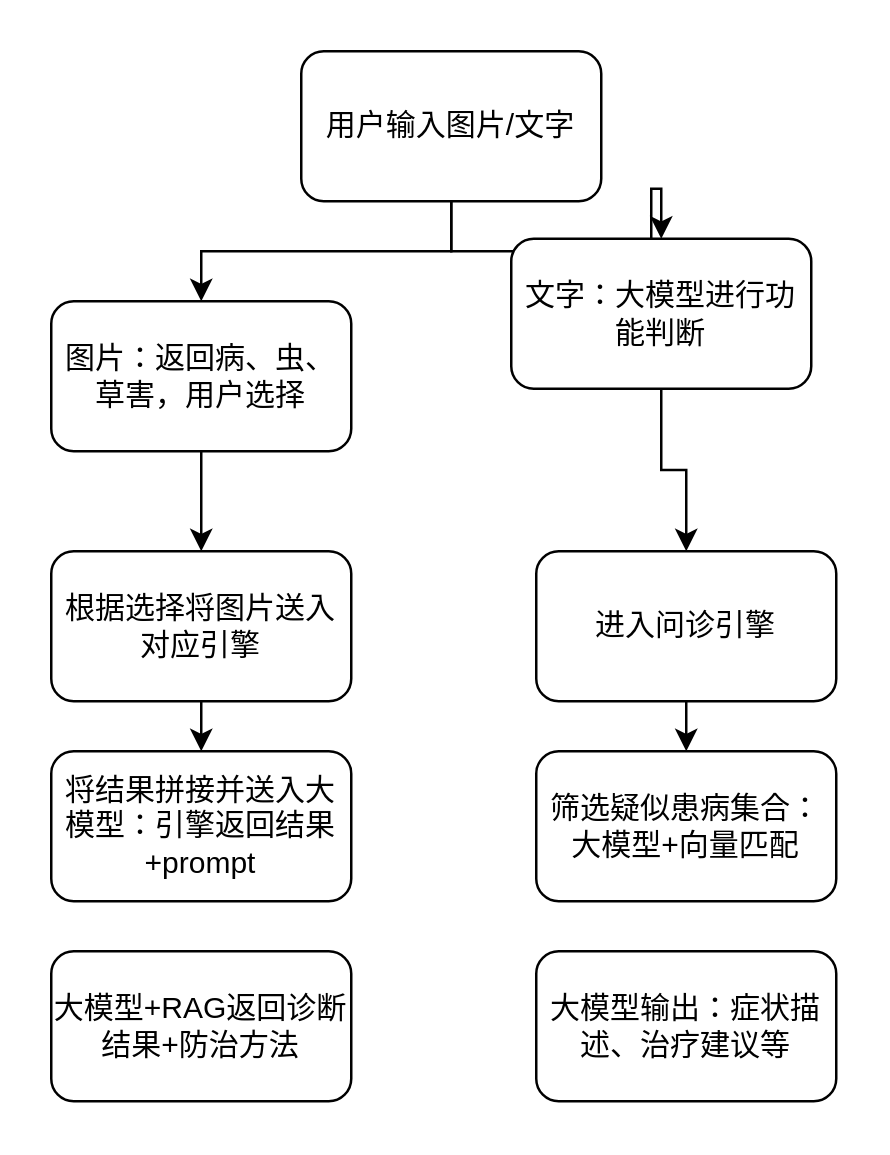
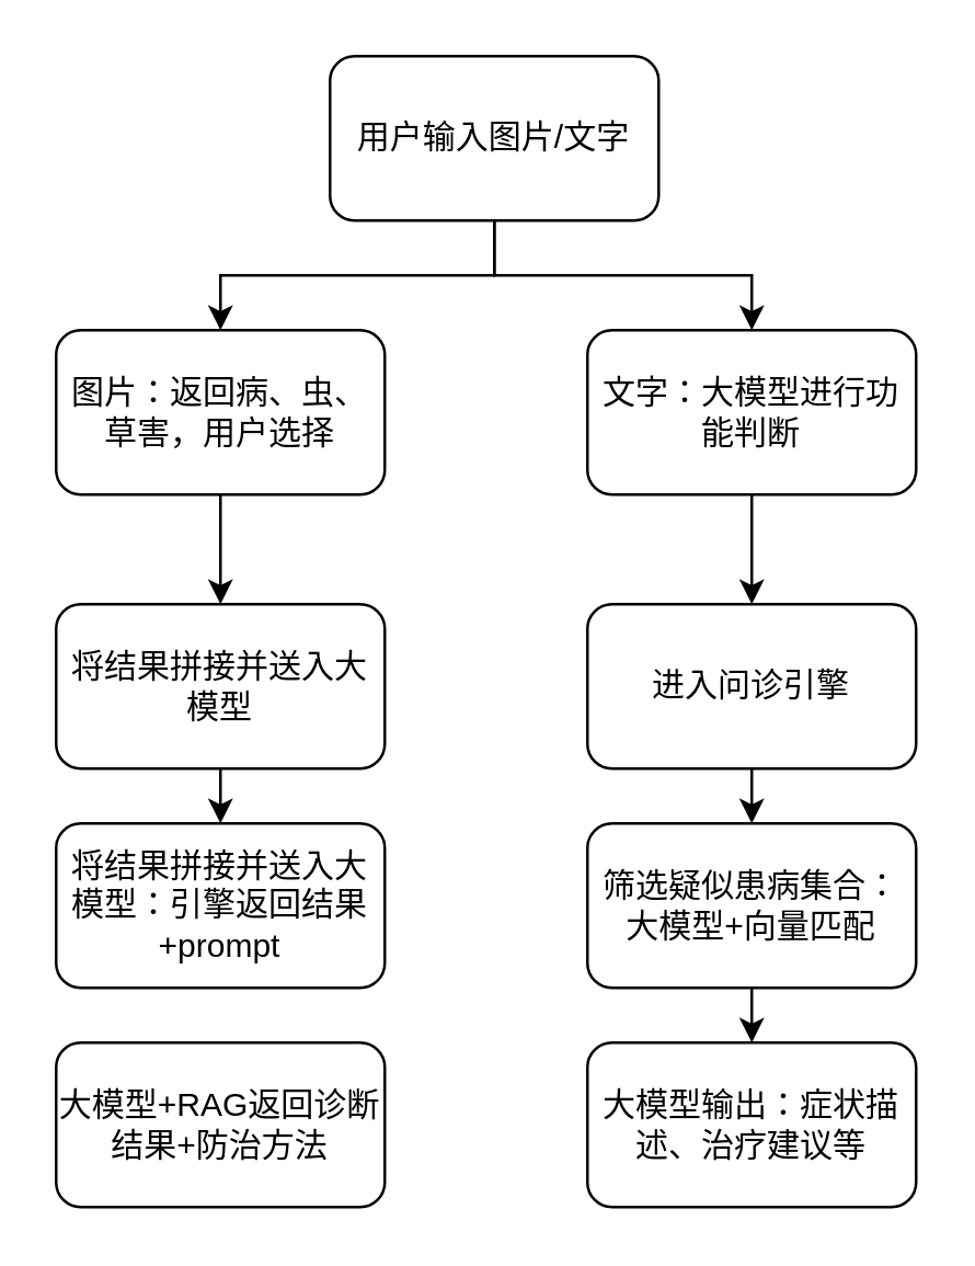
  <mxCell id="0" />
  <mxCell id="1" parent="0" />
  <mxCell id="2" style="edgeStyle=orthogonalEdgeStyle;rounded=0;orthogonalLoop=1;jettySize=auto;html=1;exitX=0.5;exitY=1;exitDx=0;exitDy=0;entryX=0.5;entryY=0;entryDx=0;entryDy=0;" edge="1" parent="1" source="4" target="6"><mxGeometry relative="1" as="geometry"><Array as="points"><mxPoint x="180" y="100" /><mxPoint x="80" y="100" /></Array></mxGeometry></mxCell>
  <mxCell id="3" style="edgeStyle=orthogonalEdgeStyle;rounded=0;orthogonalLoop=1;jettySize=auto;html=1;exitX=0.5;exitY=1;exitDx=0;exitDy=0;entryX=0.5;entryY=0;entryDx=0;entryDy=0;" edge="1" parent="1" source="4" target="14"><mxGeometry relative="1" as="geometry" /></mxCell>
  <mxCell id="4" value="用户输入图片/文字" style="rounded=1;whiteSpace=wrap;html=1;" vertex="1" parent="1"><mxGeometry x="120" y="20" width="120" height="60" as="geometry" /></mxCell>
  <mxCell id="5" style="edgeStyle=orthogonalEdgeStyle;rounded=0;orthogonalLoop=1;jettySize=auto;html=1;exitX=0.5;exitY=1;exitDx=0;exitDy=0;entryX=0.5;entryY=0;entryDx=0;entryDy=0;" edge="1" parent="1" source="6" target="10"><mxGeometry relative="1" as="geometry" /></mxCell>
  <mxCell id="6" value="图片：返回病、虫、草害，用户选择" style="rounded=1;whiteSpace=wrap;html=1;" vertex="1" parent="1"><mxGeometry x="20" y="120" width="120" height="60" as="geometry" /></mxCell>
  <mxCell id="7" style="edgeStyle=orthogonalEdgeStyle;rounded=0;orthogonalLoop=1;jettySize=auto;html=1;exitX=0.5;exitY=1;exitDx=0;exitDy=0;entryX=0.5;entryY=0;entryDx=0;entryDy=0;" edge="1" parent="1" source="8" target="16"><mxGeometry relative="1" as="geometry" /></mxCell>
  <mxCell id="8" value="进入问诊引擎" style="rounded=1;whiteSpace=wrap;html=1;" vertex="1" parent="1"><mxGeometry x="214" y="220" width="120" height="60" as="geometry" /></mxCell>
  <mxCell id="9" style="edgeStyle=orthogonalEdgeStyle;rounded=0;orthogonalLoop=1;jettySize=auto;html=1;exitX=0.5;exitY=1;exitDx=0;exitDy=0;entryX=0.5;entryY=0;entryDx=0;entryDy=0;" edge="1" parent="1" source="10" target="11"><mxGeometry relative="1" as="geometry" /></mxCell>
- <mxCell id="10" value="根据选择将图片送入对应引擎" style="rounded=1;whiteSpace=wrap;html=1;" vertex="1" parent="1"><mxGeometry x="20" y="220" width="120" height="60" as="geometry" /></mxCell>
+ <mxCell id="10" value="将结果拼接并送入大模型" style="rounded=1;whiteSpace=wrap;html=1;" vertex="1" parent="1"><mxGeometry x="20" y="220" width="120" height="60" as="geometry" /></mxCell>
  <mxCell id="11" value="将结果拼接并送入大模型：引擎返回结果+prompt" style="rounded=1;whiteSpace=wrap;html=1;" vertex="1" parent="1"><mxGeometry x="20" y="300" width="120" height="60" as="geometry" /></mxCell>
  <mxCell id="12" value="大模型+RAG返回诊断结果+防治方法" style="rounded=1;whiteSpace=wrap;html=1;" vertex="1" parent="1"><mxGeometry x="20" y="380" width="120" height="60" as="geometry" /></mxCell>
  <mxCell id="13" style="edgeStyle=orthogonalEdgeStyle;rounded=0;orthogonalLoop=1;jettySize=auto;html=1;exitX=0.5;exitY=1;exitDx=0;exitDy=0;entryX=0.5;entryY=0;entryDx=0;entryDy=0;" edge="1" parent="1" source="14" target="8"><mxGeometry relative="1" as="geometry" /></mxCell>
- <mxCell id="14" value="文字：大模型进行功能判断" style="rounded=1;whiteSpace=wrap;html=1;" vertex="1" parent="1"><mxGeometry x="204" y="95" width="120" height="60" as="geometry" /></mxCell>
+ <mxCell id="14" value="文字：大模型进行功能判断" style="rounded=1;whiteSpace=wrap;html=1;" vertex="1" parent="1"><mxGeometry x="214" y="120" width="120" height="60" as="geometry" /></mxCell>
+ <mxCell id="15" style="edgeStyle=orthogonalEdgeStyle;rounded=0;orthogonalLoop=1;jettySize=auto;html=1;exitX=0.5;exitY=1;exitDx=0;exitDy=0;entryX=0.5;entryY=0;entryDx=0;entryDy=0;" edge="1" parent="1" source="16" target="17"><mxGeometry relative="1" as="geometry" /></mxCell>
  <mxCell id="16" value="筛选疑似患病集合：大模型+向量匹配" style="rounded=1;whiteSpace=wrap;html=1;" vertex="1" parent="1"><mxGeometry x="214" y="300" width="120" height="60" as="geometry" /></mxCell>
  <mxCell id="17" value="大模型输出：症状描述、治疗建议等" style="rounded=1;whiteSpace=wrap;html=1;" vertex="1" parent="1"><mxGeometry x="214" y="380" width="120" height="60" as="geometry" /></mxCell>
